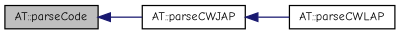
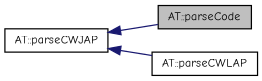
  digraph {
    fontname="Comic Neue"
    rankdir=LR
    node [color=black fillcolor=white fontname="Comic Neue" fontsize=10 shape=record style=filled]
    edge [color=midnightblue dir=back fontname="Comic Neue" fontsize=10 labelfontname=Helvetica labelfontsize=10 style=solid]
    n1 [fillcolor=grey75 fontcolor=black height=0.2 label="AT::parseCode" width=0.4]
    n2 [height=0.2 label="AT::parseCWJAP" width=0.4]
    n3 [height=0.2 label="AT::parseCWLAP" width=0.4]
-   n1 -> n2
+   n2 -> n1
    n2 -> n3
  }
